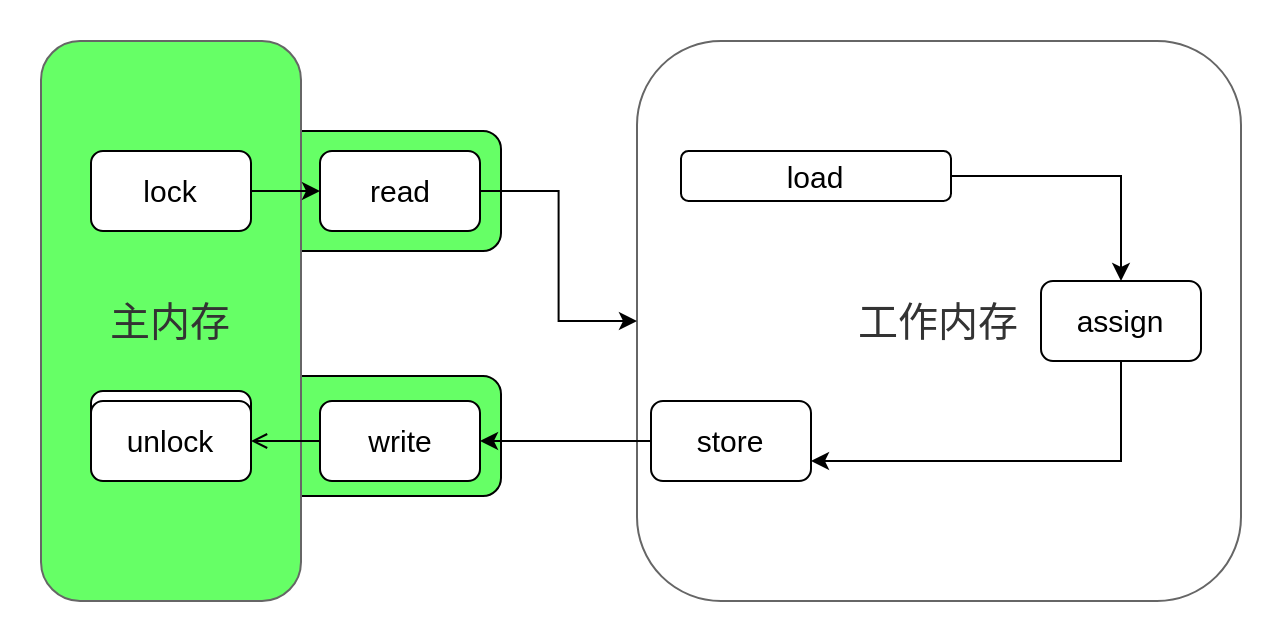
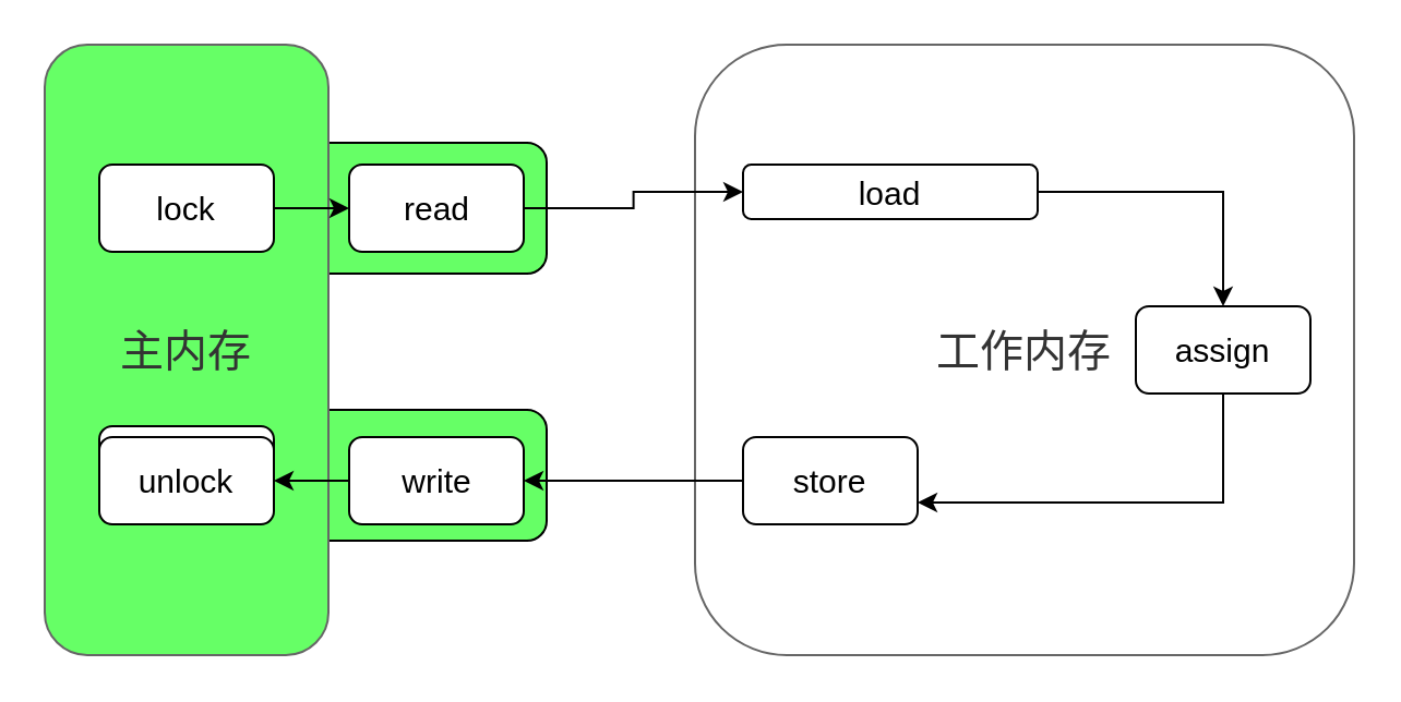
  <mxCell id="0" />
  <mxCell id="1" parent="0" />
  <mxCell id="2" value="" style="rounded=1;whiteSpace=wrap;html=1;glass=0;fillColor=#66FF66;fontSize=15;" vertex="1" parent="1"><mxGeometry x="130" y="65" width="120" height="60" as="geometry" /></mxCell>
  <mxCell id="3" value="" style="rounded=1;whiteSpace=wrap;html=1;glass=0;fillColor=#66FF66;fontSize=15;" vertex="1" parent="1"><mxGeometry x="130" y="187.5" width="120" height="60" as="geometry" /></mxCell>
  <mxCell id="4" value="&lt;font style=&quot;font-size: 20px&quot;&gt;工作内存&lt;/font&gt;" style="rounded=1;whiteSpace=wrap;html=1;direction=south;fillColor=#ffffff;strokeColor=#666666;fontColor=#333333;glass=0;align=center;" vertex="1" parent="1"><mxGeometry x="318" y="20" width="302" height="280" as="geometry" /></mxCell>
- <mxCell id="5" value="" style="edgeStyle=orthogonalEdgeStyle;rounded=0;orthogonalLoop=1;jettySize=auto;html=1;fontSize=15;" edge="1" parent="1" source="6" target="4"><mxGeometry relative="1" as="geometry"><mxPoint x="285" y="95" as="targetPoint" /></mxGeometry></mxCell>
+ <mxCell id="5" value="" style="edgeStyle=orthogonalEdgeStyle;rounded=0;orthogonalLoop=1;jettySize=auto;html=1;fontSize=15;entryX=0;entryY=0.5;entryDx=0;entryDy=0;" edge="1" parent="1" source="6" target="8"><mxGeometry relative="1" as="geometry"><mxPoint x="285" y="95" as="targetPoint" /></mxGeometry></mxCell>
  <mxCell id="6" value="read" style="rounded=1;whiteSpace=wrap;html=1;fontSize=15;" vertex="1" parent="1"><mxGeometry x="159.5" y="75" width="80" height="40" as="geometry" /></mxCell>
  <mxCell id="7" style="edgeStyle=orthogonalEdgeStyle;rounded=0;orthogonalLoop=1;jettySize=auto;html=1;entryX=0.5;entryY=0;entryDx=0;entryDy=0;" edge="1" parent="1" source="8" target="10"><mxGeometry relative="1" as="geometry" /></mxCell>
  <mxCell id="8" value="load" style="rounded=1;whiteSpace=wrap;html=1;fontSize=15;" vertex="1" parent="1"><mxGeometry x="340" y="75" width="135" height="25" as="geometry" /></mxCell>
  <mxCell id="9" value="" style="edgeStyle=orthogonalEdgeStyle;rounded=0;orthogonalLoop=1;jettySize=auto;html=1;entryX=1;entryY=0.75;entryDx=0;entryDy=0;" edge="1" parent="1" source="10" target="12"><mxGeometry relative="1" as="geometry"><Array as="points"><mxPoint x="560" y="230" /></Array></mxGeometry></mxCell>
  <mxCell id="10" value="assign" style="rounded=1;whiteSpace=wrap;html=1;fontSize=15;" vertex="1" parent="1"><mxGeometry x="520" y="140" width="80" height="40" as="geometry" /></mxCell>
  <mxCell id="11" value="" style="edgeStyle=orthogonalEdgeStyle;rounded=0;orthogonalLoop=1;jettySize=auto;html=1;entryX=1;entryY=0.5;entryDx=0;entryDy=0;" edge="1" parent="1" source="12" target="13"><mxGeometry relative="1" as="geometry"><mxPoint x="260" y="220" as="targetPoint" /></mxGeometry></mxCell>
- <mxCell id="12" value="store" style="rounded=1;whiteSpace=wrap;html=1;fontSize=15;" vertex="1" parent="1"><mxGeometry x="325" y="200" width="80" height="40" as="geometry" /></mxCell>
+ <mxCell id="12" value="store" style="rounded=1;whiteSpace=wrap;html=1;fontSize=15;" vertex="1" parent="1"><mxGeometry x="340" y="200" width="80" height="40" as="geometry" /></mxCell>
  <mxCell id="13" value="write" style="rounded=1;whiteSpace=wrap;html=1;fontSize=15;" vertex="1" parent="1"><mxGeometry x="159.5" y="200" width="80" height="40" as="geometry" /></mxCell>
  <mxCell id="14" value="&lt;font style=&quot;font-size: 20px&quot;&gt;主内存&lt;/font&gt;" style="rounded=1;whiteSpace=wrap;html=1;direction=south;fillColor=#66FF66;strokeColor=#666666;fontColor=#333333;glass=0;" vertex="1" parent="1"><mxGeometry x="20" y="20" width="130" height="280" as="geometry" /></mxCell>
  <mxCell id="15" style="edgeStyle=orthogonalEdgeStyle;rounded=0;orthogonalLoop=1;jettySize=auto;html=1;entryX=0;entryY=0.5;entryDx=0;entryDy=0;" edge="1" parent="1" source="16" target="6"><mxGeometry relative="1" as="geometry" /></mxCell>
  <mxCell id="16" value="lock" style="rounded=1;whiteSpace=wrap;html=1;fontSize=15;" vertex="1" parent="1"><mxGeometry x="45" y="75" width="80" height="40" as="geometry" /></mxCell>
  <mxCell id="17" value="lock" style="rounded=1;whiteSpace=wrap;html=1;fontSize=15;" vertex="1" parent="1"><mxGeometry x="45" y="195" width="80" height="40" as="geometry" /></mxCell>
  <mxCell id="18" value="unlock" style="rounded=1;whiteSpace=wrap;html=1;fontSize=15;" vertex="1" parent="1"><mxGeometry x="45" y="200" width="80" height="40" as="geometry" /></mxCell>
- <mxCell id="19" value="" style="edgeStyle=orthogonalEdgeStyle;rounded=0;orthogonalLoop=1;jettySize=auto;html=1;endArrow=open;" edge="1" parent="1" source="13" target="18"><mxGeometry relative="1" as="geometry" /></mxCell>
+ <mxCell id="19" value="" style="edgeStyle=orthogonalEdgeStyle;rounded=0;orthogonalLoop=1;jettySize=auto;html=1;" edge="1" parent="1" source="13" target="18"><mxGeometry relative="1" as="geometry" /></mxCell>
